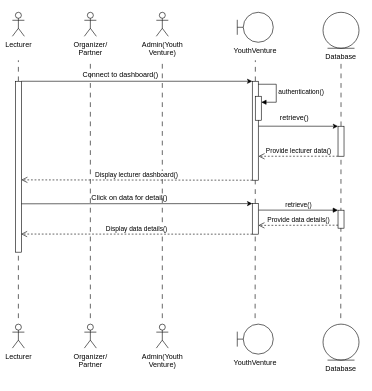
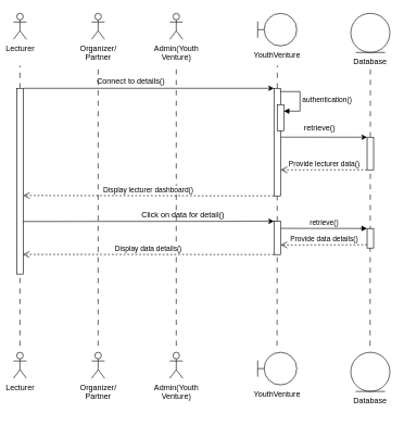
  <mxCell id="0" />
  <mxCell id="1" parent="0" />
  <mxCell id="2" value="Lecturer" style="shape=umlActor;verticalLabelPosition=bottom;verticalAlign=top;html=1;" vertex="1" parent="1"><mxGeometry x="20" y="20" width="20" height="40" as="geometry" /></mxCell>
  <mxCell id="3" value="Organizer/&lt;br&gt;Partner" style="shape=umlActor;verticalLabelPosition=bottom;verticalAlign=top;html=1;" vertex="1" parent="1"><mxGeometry x="140" y="20" width="20" height="40" as="geometry" /></mxCell>
  <mxCell id="4" value="Admin(Youth&lt;br&gt;Venture)" style="shape=umlActor;verticalLabelPosition=bottom;verticalAlign=top;html=1;" vertex="1" parent="1"><mxGeometry x="260" y="20" width="20" height="40" as="geometry" /></mxCell>
  <mxCell id="5" value="Lecturer" style="shape=umlActor;verticalLabelPosition=bottom;verticalAlign=top;html=1;" vertex="1" parent="1"><mxGeometry x="20" y="540" width="20" height="40" as="geometry" /></mxCell>
  <mxCell id="6" value="" style="endArrow=none;dashed=1;html=1;rounded=0;strokeWidth=1;dashPattern=8 8;" edge="1" parent="1" source="25"><mxGeometry width="50" height="50" relative="1" as="geometry"><mxPoint x="30" y="530" as="sourcePoint" /><mxPoint x="30" y="100" as="targetPoint" /></mxGeometry></mxCell>
  <mxCell id="7" value="Organizer/&lt;br&gt;Partner" style="shape=umlActor;verticalLabelPosition=bottom;verticalAlign=top;html=1;" vertex="1" parent="1"><mxGeometry x="140" y="540" width="20" height="40" as="geometry" /></mxCell>
  <mxCell id="8" value="Admin(Youth&lt;br&gt;Venture)" style="shape=umlActor;verticalLabelPosition=bottom;verticalAlign=top;html=1;" vertex="1" parent="1"><mxGeometry x="260" y="540" width="20" height="40" as="geometry" /></mxCell>
  <mxCell id="9" value="" style="endArrow=none;dashed=1;html=1;rounded=0;strokeWidth=1;dashPattern=8 8;" edge="1" parent="1"><mxGeometry width="50" height="50" relative="1" as="geometry"><mxPoint x="150" y="530" as="sourcePoint" /><mxPoint x="150" y="100" as="targetPoint" /></mxGeometry></mxCell>
  <mxCell id="10" value="" style="endArrow=none;dashed=1;html=1;rounded=0;strokeWidth=1;dashPattern=8 8;" edge="1" parent="1"><mxGeometry width="50" height="50" relative="1" as="geometry"><mxPoint x="270" y="530" as="sourcePoint" /><mxPoint x="270" y="100" as="targetPoint" /></mxGeometry></mxCell>
  <mxCell id="11" value="" style="group" vertex="1" connectable="0" parent="1"><mxGeometry x="395" y="20" width="60" height="80" as="geometry" /></mxCell>
  <mxCell id="12" value="" style="shape=umlBoundary;whiteSpace=wrap;html=1;" vertex="1" parent="11"><mxGeometry width="60" height="50" as="geometry" /></mxCell>
  <mxCell id="13" value="YouthVenture" style="text;html=1;strokeColor=none;fillColor=none;align=center;verticalAlign=middle;whiteSpace=wrap;rounded=0;" vertex="1" parent="11"><mxGeometry y="50" width="60" height="30" as="geometry" /></mxCell>
  <mxCell id="14" value="" style="group" vertex="1" connectable="0" parent="1"><mxGeometry x="395" y="540" width="60" height="80" as="geometry" /></mxCell>
  <mxCell id="15" value="" style="shape=umlBoundary;whiteSpace=wrap;html=1;" vertex="1" parent="14"><mxGeometry width="60" height="50" as="geometry" /></mxCell>
  <mxCell id="16" value="YouthVenture" style="text;html=1;strokeColor=none;fillColor=none;align=center;verticalAlign=middle;whiteSpace=wrap;rounded=0;" vertex="1" parent="14"><mxGeometry y="50" width="60" height="30" as="geometry" /></mxCell>
  <mxCell id="17" value="" style="group" vertex="1" connectable="0" parent="1"><mxGeometry x="538" y="20" width="60" height="90" as="geometry" /></mxCell>
  <mxCell id="18" value="" style="ellipse;shape=umlEntity;whiteSpace=wrap;html=1;" vertex="1" parent="17"><mxGeometry width="60" height="60" as="geometry" /></mxCell>
  <mxCell id="19" value="Database" style="text;html=1;strokeColor=none;fillColor=none;align=center;verticalAlign=middle;whiteSpace=wrap;rounded=0;" vertex="1" parent="17"><mxGeometry y="60" width="60" height="30" as="geometry" /></mxCell>
  <mxCell id="20" value="" style="group" vertex="1" connectable="0" parent="1"><mxGeometry x="538" y="540" width="60" height="90" as="geometry" /></mxCell>
  <mxCell id="21" value="" style="ellipse;shape=umlEntity;whiteSpace=wrap;html=1;" vertex="1" parent="20"><mxGeometry width="60" height="60" as="geometry" /></mxCell>
  <mxCell id="22" value="Database" style="text;html=1;strokeColor=none;fillColor=none;align=center;verticalAlign=middle;whiteSpace=wrap;rounded=0;" vertex="1" parent="20"><mxGeometry y="60" width="60" height="30" as="geometry" /></mxCell>
  <mxCell id="23" value="" style="endArrow=none;dashed=1;html=1;rounded=0;strokeWidth=1;dashPattern=8 8;" edge="1" parent="1" source="32"><mxGeometry width="50" height="50" relative="1" as="geometry"><mxPoint x="567.57" y="530" as="sourcePoint" /><mxPoint x="567.99" y="100" as="targetPoint" /></mxGeometry></mxCell>
  <mxCell id="24" value="" style="endArrow=none;dashed=1;html=1;rounded=0;strokeWidth=1;dashPattern=8 8;" edge="1" parent="1" target="25"><mxGeometry width="50" height="50" relative="1" as="geometry"><mxPoint x="30" y="530" as="sourcePoint" /><mxPoint x="30" y="100" as="targetPoint" /></mxGeometry></mxCell>
  <mxCell id="25" value="" style="rounded=0;whiteSpace=wrap;html=1;" vertex="1" parent="1"><mxGeometry x="25" y="135" width="10" height="285" as="geometry" /></mxCell>
  <mxCell id="26" value="" style="endArrow=classic;html=1;rounded=0;exitX=1;exitY=0;exitDx=0;exitDy=0;entryX=0;entryY=0;entryDx=0;entryDy=0;" edge="1" parent="1" source="25" target="30"><mxGeometry width="50" height="50" relative="1" as="geometry"><mxPoint x="160" y="230" as="sourcePoint" /><mxPoint x="396" y="135" as="targetPoint" /></mxGeometry></mxCell>
  <mxCell id="27" value="" style="endArrow=none;dashed=1;html=1;rounded=0;strokeWidth=1;dashPattern=8 8;" edge="1" parent="1" source="30"><mxGeometry width="50" height="50" relative="1" as="geometry"><mxPoint x="424.73" y="530" as="sourcePoint" /><mxPoint x="425.15" y="100" as="targetPoint" /></mxGeometry></mxCell>
- <mxCell id="28" value="Connect to dashboard()" style="text;html=1;align=center;verticalAlign=middle;resizable=0;points=[];autosize=1;strokeColor=none;fillColor=none;" vertex="1" parent="1"><mxGeometry x="125" y="110" width="150" height="30" as="geometry" /></mxCell>
+ <mxCell id="28" value="Connect to details()" style="text;html=1;align=center;verticalAlign=middle;resizable=0;points=[];autosize=1;strokeColor=none;fillColor=none;" vertex="1" parent="1"><mxGeometry x="125" y="110" width="150" height="30" as="geometry" /></mxCell>
  <mxCell id="29" value="" style="endArrow=none;dashed=1;html=1;rounded=0;strokeWidth=1;dashPattern=8 8;" edge="1" parent="1" source="41" target="30"><mxGeometry width="50" height="50" relative="1" as="geometry"><mxPoint x="424.73" y="530" as="sourcePoint" /><mxPoint x="425.15" y="100" as="targetPoint" /></mxGeometry></mxCell>
  <mxCell id="30" value="" style="rounded=0;whiteSpace=wrap;html=1;" vertex="1" parent="1"><mxGeometry x="420" y="135" width="10" height="165" as="geometry" /></mxCell>
  <mxCell id="31" value="" style="endArrow=none;dashed=1;html=1;rounded=0;strokeWidth=1;dashPattern=8 8;" edge="1" parent="1" target="32"><mxGeometry width="50" height="50" relative="1" as="geometry"><mxPoint x="567.57" y="530" as="sourcePoint" /><mxPoint x="567.99" y="100" as="targetPoint" /></mxGeometry></mxCell>
  <mxCell id="32" value="" style="rounded=0;whiteSpace=wrap;html=1;" vertex="1" parent="1"><mxGeometry x="563" y="210" width="10" height="50" as="geometry" /></mxCell>
  <mxCell id="33" value="" style="endArrow=classic;html=1;rounded=0;entryX=0;entryY=0;entryDx=0;entryDy=0;exitX=1.063;exitY=0.454;exitDx=0;exitDy=0;exitPerimeter=0;" edge="1" parent="1" source="30" target="32"><mxGeometry width="50" height="50" relative="1" as="geometry"><mxPoint x="439" y="210" as="sourcePoint" /><mxPoint x="560" y="211" as="targetPoint" /></mxGeometry></mxCell>
  <mxCell id="34" value="retrieve()" style="text;html=1;align=center;verticalAlign=middle;resizable=0;points=[];autosize=1;strokeColor=none;fillColor=none;" vertex="1" parent="1"><mxGeometry x="455" y="181" width="70" height="30" as="geometry" /></mxCell>
  <mxCell id="35" value="" style="html=1;points=[[0,0,0,0,5],[0,1,0,0,-5],[1,0,0,0,5],[1,1,0,0,-5]];perimeter=orthogonalPerimeter;outlineConnect=0;targetShapes=umlLifeline;portConstraint=eastwest;newEdgeStyle={&quot;curved&quot;:0,&quot;rounded&quot;:0};" vertex="1" parent="1"><mxGeometry x="425" y="160" width="10" height="40" as="geometry" /></mxCell>
  <mxCell id="36" value="authentication()" style="html=1;align=left;spacingLeft=2;endArrow=block;rounded=0;edgeStyle=orthogonalEdgeStyle;curved=0;rounded=0;" edge="1" target="35" parent="1"><mxGeometry relative="1" as="geometry"><mxPoint x="430" y="140" as="sourcePoint" /><Array as="points"><mxPoint x="460" y="170" /></Array></mxGeometry></mxCell>
  <mxCell id="37" value="Provide lecturer data()" style="html=1;verticalAlign=bottom;endArrow=open;dashed=1;endSize=8;curved=0;rounded=0;exitX=0;exitY=1;exitDx=0;exitDy=0;entryX=1.04;entryY=0.758;entryDx=0;entryDy=0;entryPerimeter=0;" edge="1" source="32" parent="1" target="30"><mxGeometry relative="1" as="geometry"><mxPoint x="439" y="260" as="targetPoint" /><mxPoint x="549" y="254.77" as="sourcePoint" /></mxGeometry></mxCell>
  <mxCell id="38" value="Display lecturer dashboard()" style="html=1;verticalAlign=bottom;endArrow=open;dashed=1;endSize=8;curved=0;rounded=0;exitX=0;exitY=1;exitDx=0;exitDy=0;movable=1;resizable=1;rotatable=1;deletable=1;editable=1;locked=0;connectable=1;entryX=1;entryY=0.577;entryDx=0;entryDy=0;entryPerimeter=0;" edge="1" parent="1" source="30" target="25"><mxGeometry relative="1" as="geometry"><mxPoint x="50" y="300" as="targetPoint" /><mxPoint x="410" y="300" as="sourcePoint" /></mxGeometry></mxCell>
  <mxCell id="39" value="" style="endArrow=classic;html=1;rounded=0;exitX=1.016;exitY=0.717;exitDx=0;exitDy=0;exitPerimeter=0;entryX=0;entryY=0;entryDx=0;entryDy=0;" edge="1" parent="1" source="25" target="41"><mxGeometry width="50" height="50" relative="1" as="geometry"><mxPoint x="45" y="340" as="sourcePoint" /><mxPoint x="410" y="340" as="targetPoint" /></mxGeometry></mxCell>
  <mxCell id="40" value="" style="endArrow=none;dashed=1;html=1;rounded=0;strokeWidth=1;dashPattern=8 8;" edge="1" parent="1" target="41"><mxGeometry width="50" height="50" relative="1" as="geometry"><mxPoint x="424.73" y="530" as="sourcePoint" /><mxPoint x="425" y="300" as="targetPoint" /></mxGeometry></mxCell>
  <mxCell id="41" value="" style="rounded=0;whiteSpace=wrap;html=1;" vertex="1" parent="1"><mxGeometry x="420" y="339" width="10" height="51" as="geometry" /></mxCell>
- <mxCell id="42" value="Click on data for detail()" style="text;html=1;align=center;verticalAlign=middle;resizable=0;points=[];autosize=1;strokeColor=none;fillColor=none;" vertex="1" parent="1"><mxGeometry x="140" y="315" width="150" height="30" as="geometry" /></mxCell>
+ <mxCell id="42" value="Click on data for detail()" style="text;html=1;align=center;verticalAlign=middle;resizable=0;points=[];autosize=1;strokeColor=none;fillColor=none;" vertex="1" parent="1"><mxGeometry x="205" y="315" width="150" height="30" as="geometry" /></mxCell>
  <mxCell id="43" value="" style="html=1;points=[[0,0,0,0,5],[0,1,0,0,-5],[1,0,0,0,5],[1,1,0,0,-5]];perimeter=orthogonalPerimeter;outlineConnect=0;targetShapes=umlLifeline;portConstraint=eastwest;newEdgeStyle={&quot;curved&quot;:0,&quot;rounded&quot;:0};" vertex="1" parent="1"><mxGeometry x="563" y="350" width="10" height="30" as="geometry" /></mxCell>
  <mxCell id="44" value="retrieve()" style="html=1;verticalAlign=bottom;endArrow=block;curved=0;rounded=0;exitX=1.063;exitY=0.213;exitDx=0;exitDy=0;exitPerimeter=0;" edge="1" target="43" parent="1" source="41"><mxGeometry relative="1" as="geometry"><mxPoint x="440" y="350" as="sourcePoint" /><mxPoint x="550" y="350" as="targetPoint" /></mxGeometry></mxCell>
  <mxCell id="45" value="Provide data details()" style="html=1;verticalAlign=bottom;endArrow=open;dashed=1;endSize=8;curved=0;rounded=0;exitX=0;exitY=1;exitDx=0;exitDy=-5;entryX=1.024;entryY=0.712;entryDx=0;entryDy=0;entryPerimeter=0;" edge="1" source="43" parent="1" target="41"><mxGeometry relative="1" as="geometry"><mxPoint x="450" y="375" as="targetPoint" /></mxGeometry></mxCell>
  <mxCell id="46" value="Display data details()" style="html=1;verticalAlign=bottom;endArrow=open;dashed=1;endSize=8;curved=0;rounded=0;exitX=0;exitY=1;exitDx=0;exitDy=0;entryX=0.953;entryY=0.894;entryDx=0;entryDy=0;entryPerimeter=0;" edge="1" parent="1" source="41" target="25"><mxGeometry relative="1" as="geometry"><mxPoint x="40" y="390" as="targetPoint" /><mxPoint x="340" y="390" as="sourcePoint" /></mxGeometry></mxCell>
